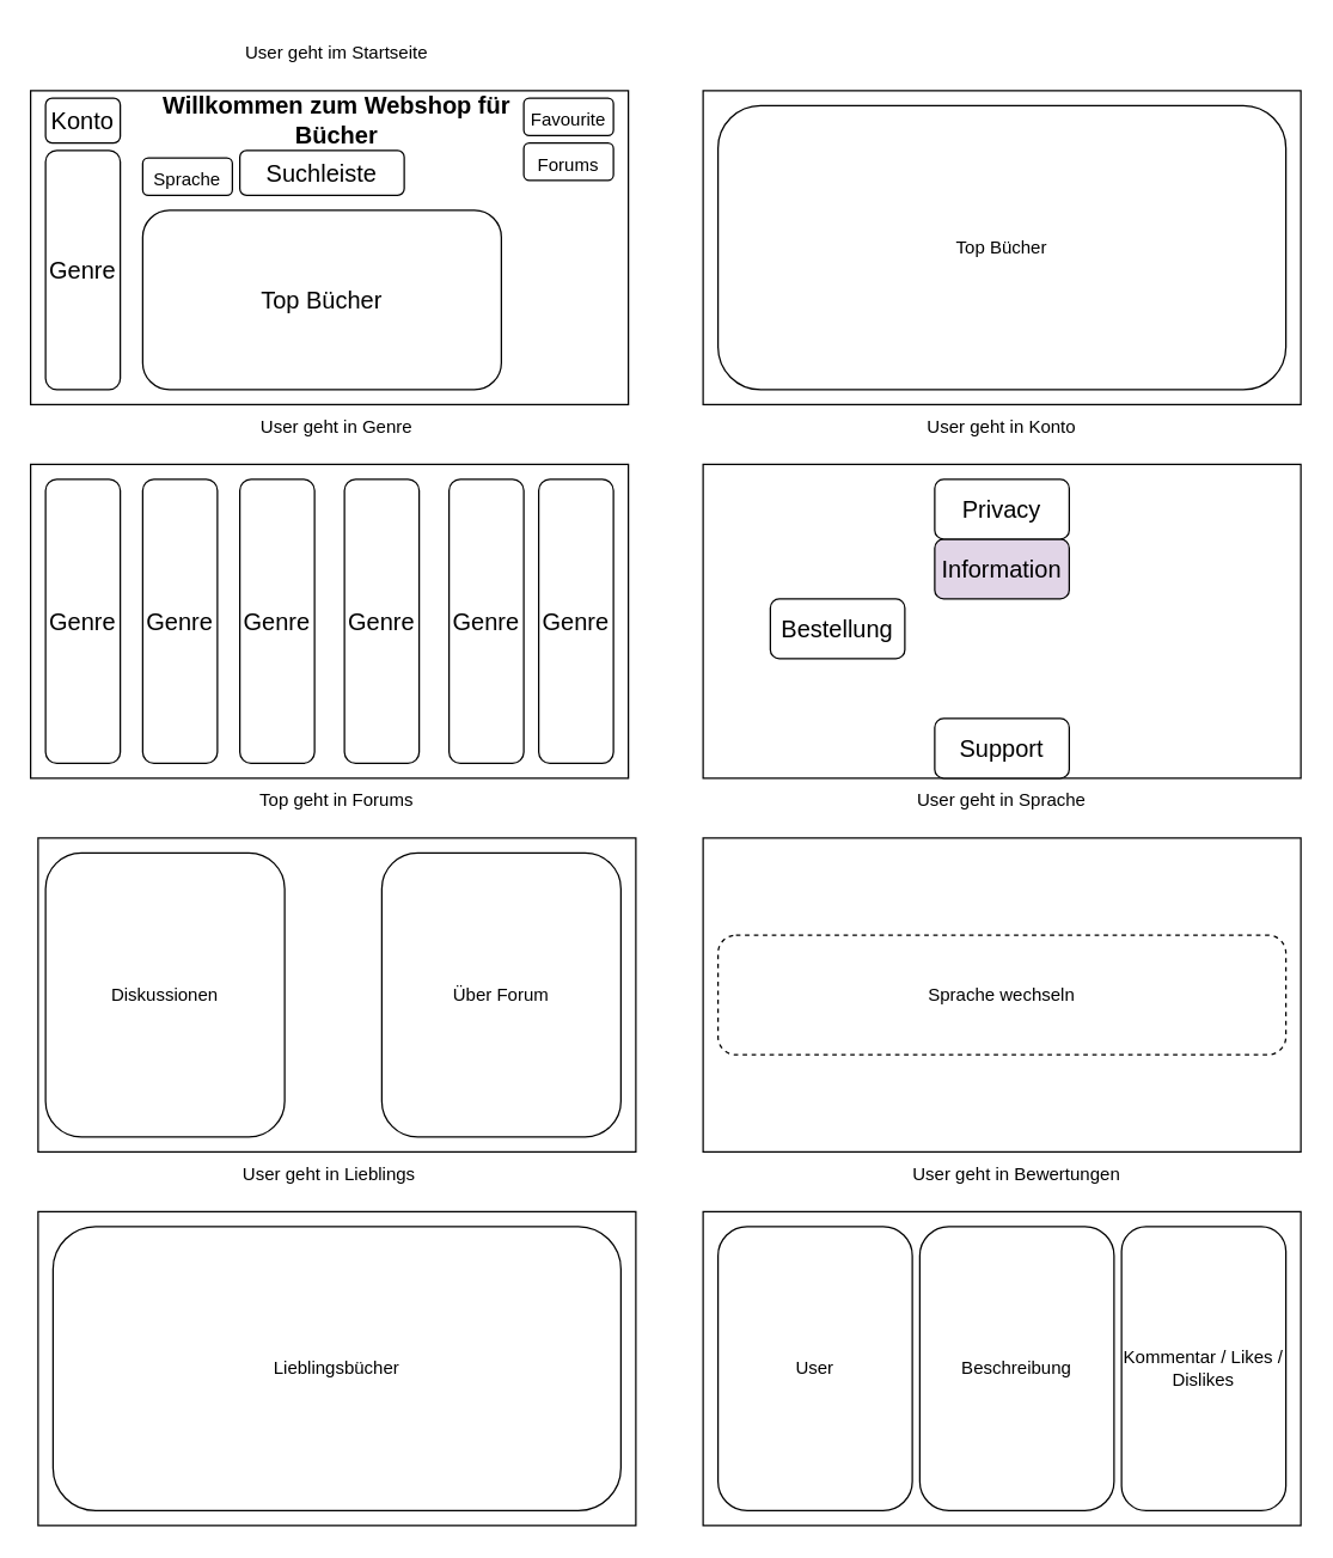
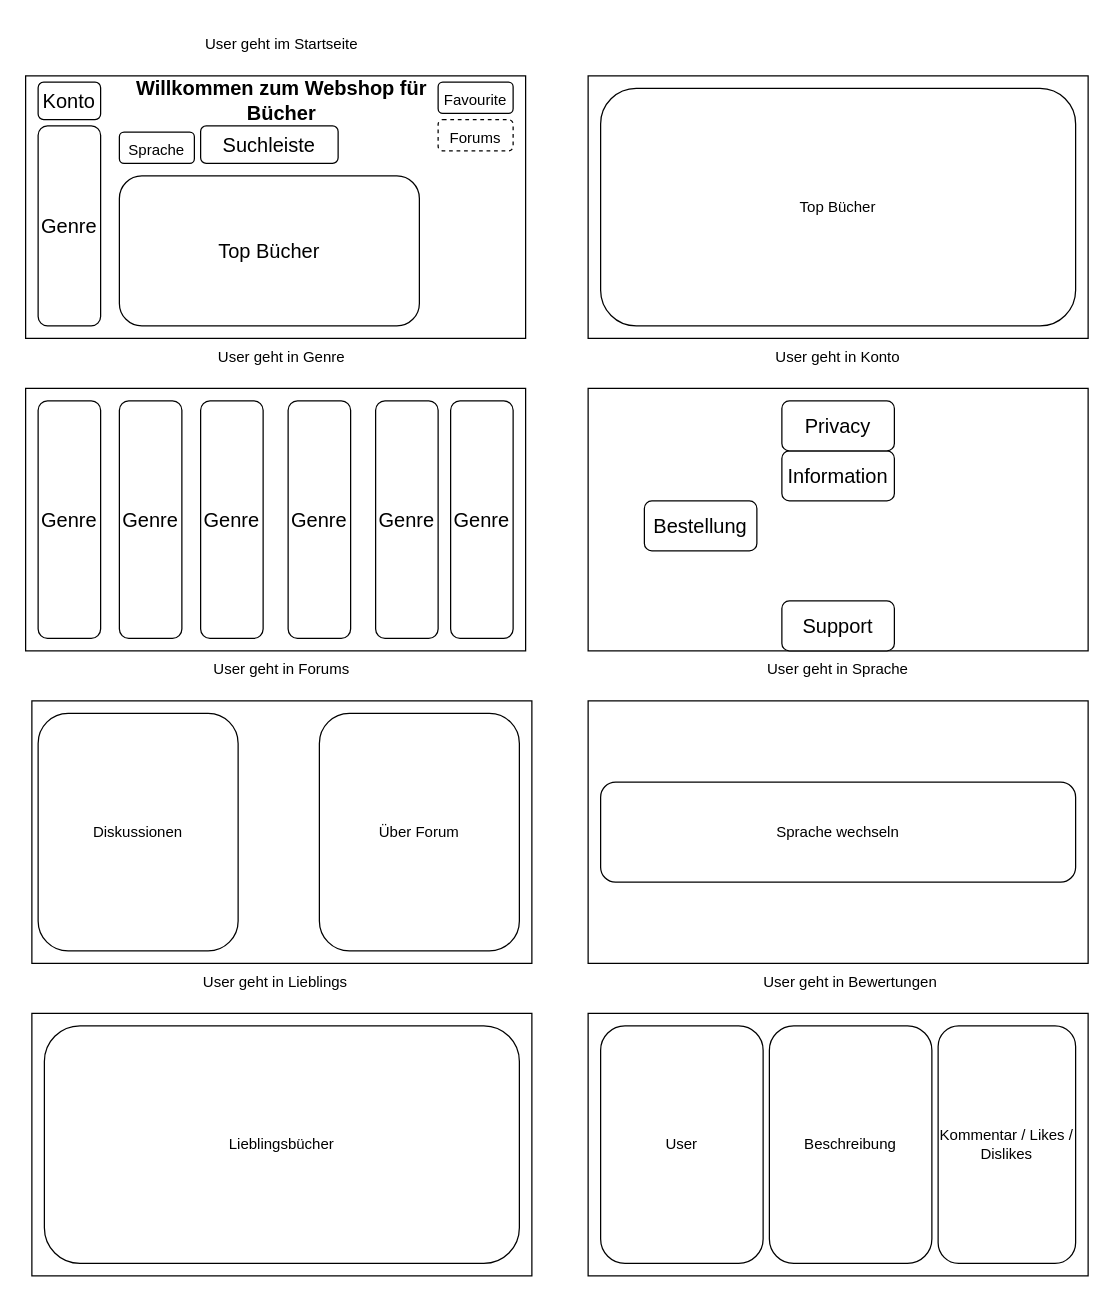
  <mxCell id="0" />
  <mxCell id="1" parent="0" />
  <mxCell id="2" value="" style="rounded=0;whiteSpace=wrap;html=1;" parent="1" vertex="1"><mxGeometry y="60" width="400" height="210" as="geometry" x="20" /></mxCell>
  <mxCell id="3" value="&lt;b&gt;&lt;font style=&quot;font-size: 16px;&quot;&gt;Willkommen zum Webshop für Bücher&lt;/font&gt;&lt;/b&gt;" style="text;html=1;strokeColor=none;fillColor=none;align=center;verticalAlign=middle;whiteSpace=wrap;rounded=0;" parent="1" vertex="1"><mxGeometry x="80" y="70" width="290" height="20" as="geometry" /></mxCell>
  <mxCell id="4" value="Suchleiste" style="rounded=1;whiteSpace=wrap;html=1;fontSize=16;" parent="1" vertex="1"><mxGeometry x="160" y="100" width="110" height="30" as="geometry" /></mxCell>
  <mxCell id="5" value="Top Bücher" style="rounded=1;whiteSpace=wrap;html=1;fontSize=16;" parent="1" vertex="1"><mxGeometry x="95" y="140" width="240" height="120" as="geometry" /></mxCell>
  <mxCell id="6" value="Genre" style="rounded=1;whiteSpace=wrap;html=1;fontSize=16;" parent="1" vertex="1"><mxGeometry x="30" y="100" width="50" height="160" as="geometry" /></mxCell>
  <mxCell id="7" value="Konto" style="rounded=1;whiteSpace=wrap;html=1;fontSize=16;" parent="1" vertex="1"><mxGeometry x="30" y="65" width="50" height="30" as="geometry" /></mxCell>
  <mxCell id="8" value="&lt;font style=&quot;font-size: 12px;&quot;&gt;Favourite&lt;/font&gt;" style="rounded=1;whiteSpace=wrap;html=1;fontSize=16;" parent="1" vertex="1"><mxGeometry x="350" y="65" width="60" height="25" as="geometry" /></mxCell>
- <mxCell id="9" value="&lt;font style=&quot;font-size: 12px;&quot;&gt;Forums&lt;/font&gt;" style="rounded=1;whiteSpace=wrap;html=1;fontSize=16;" parent="1" vertex="1"><mxGeometry x="350" y="95" width="60" height="25" as="geometry" /></mxCell>
+ <mxCell id="9" value="&lt;font style=&quot;font-size: 12px;&quot;&gt;Forums&lt;/font&gt;" style="rounded=1;whiteSpace=wrap;html=1;fontSize=16;dashed=1;" parent="1" vertex="1"><mxGeometry x="350" y="95" width="60" height="25" as="geometry" /></mxCell>
  <mxCell id="10" value="&lt;font style=&quot;font-size: 12px;&quot;&gt;Sprache&lt;/font&gt;" style="rounded=1;whiteSpace=wrap;html=1;fontSize=16;" parent="1" vertex="1"><mxGeometry x="95" y="105" width="60" height="25" as="geometry" /></mxCell>
  <mxCell id="11" value="User geht im Startseite" style="text;html=1;strokeColor=none;fillColor=none;align=center;verticalAlign=middle;whiteSpace=wrap;rounded=0;fontSize=12;" parent="1" vertex="1"><mxGeometry x="85" width="280" height="30" as="geometry" y="20" /></mxCell>
  <mxCell id="12" value="" style="rounded=0;whiteSpace=wrap;html=1;" parent="1" vertex="1"><mxGeometry x="470" y="60" width="400" height="210" as="geometry" /></mxCell>
  <mxCell id="13" value="Top Bücher" style="rounded=1;whiteSpace=wrap;html=1;fontSize=12;" parent="1" vertex="1"><mxGeometry x="480" y="70" width="380" height="190" as="geometry" /></mxCell>
  <mxCell id="14" value="" style="rounded=0;whiteSpace=wrap;html=1;" parent="1" vertex="1"><mxGeometry y="310" width="400" height="210" as="geometry" x="20" /></mxCell>
  <mxCell id="15" value="User geht in Genre" style="text;html=1;strokeColor=none;fillColor=none;align=center;verticalAlign=middle;whiteSpace=wrap;rounded=0;fontSize=12;" parent="1" vertex="1"><mxGeometry x="85" y="270" width="280" height="30" as="geometry" /></mxCell>
  <mxCell id="16" value="Genre" style="rounded=1;whiteSpace=wrap;html=1;fontSize=16;" parent="1" vertex="1"><mxGeometry x="30" y="320" width="50" height="190" as="geometry" /></mxCell>
  <mxCell id="17" value="Genre" style="rounded=1;whiteSpace=wrap;html=1;fontSize=16;" parent="1" vertex="1"><mxGeometry x="95" y="320" width="50" height="190" as="geometry" /></mxCell>
  <mxCell id="18" value="Genre" style="rounded=1;whiteSpace=wrap;html=1;fontSize=16;" parent="1" vertex="1"><mxGeometry x="160" y="320" width="50" height="190" as="geometry" /></mxCell>
  <mxCell id="19" value="Genre" style="rounded=1;whiteSpace=wrap;html=1;fontSize=16;" parent="1" vertex="1"><mxGeometry x="230" y="320" width="50" height="190" as="geometry" /></mxCell>
  <mxCell id="20" value="Genre" style="rounded=1;whiteSpace=wrap;html=1;fontSize=16;" parent="1" vertex="1"><mxGeometry x="300" y="320" width="50" height="190" as="geometry" /></mxCell>
  <mxCell id="21" value="Genre" style="rounded=1;whiteSpace=wrap;html=1;fontSize=16;" parent="1" vertex="1"><mxGeometry x="360" y="320" width="50" height="190" as="geometry" /></mxCell>
  <mxCell id="22" value="User geht in Konto" style="text;html=1;strokeColor=none;fillColor=none;align=center;verticalAlign=middle;whiteSpace=wrap;rounded=0;fontSize=12;" parent="1" vertex="1"><mxGeometry x="530" y="270" width="280" height="30" as="geometry" /></mxCell>
  <mxCell id="23" value="" style="rounded=0;whiteSpace=wrap;html=1;" parent="1" vertex="1"><mxGeometry x="470" y="310" width="400" height="210" as="geometry" /></mxCell>
- <mxCell id="24" value="Information" style="rounded=1;whiteSpace=wrap;html=1;fontSize=16;fillColor=#e1d5e7;" parent="1" vertex="1"><mxGeometry x="625" y="360" width="90" height="40" as="geometry" /></mxCell>
+ <mxCell id="24" value="Information" style="rounded=1;whiteSpace=wrap;html=1;fontSize=16;" parent="1" vertex="1"><mxGeometry x="625" y="360" width="90" height="40" as="geometry" /></mxCell>
  <mxCell id="25" value="Bestellung" style="rounded=1;whiteSpace=wrap;html=1;fontSize=16;" parent="1" vertex="1"><mxGeometry x="515" y="400" width="90" height="40" as="geometry" /></mxCell>
  <mxCell id="26" value="Support" style="rounded=1;whiteSpace=wrap;html=1;fontSize=16;" parent="1" vertex="1"><mxGeometry x="625" y="480" width="90" height="40" as="geometry" /></mxCell>
  <mxCell id="27" value="Privacy" style="rounded=1;whiteSpace=wrap;html=1;fontSize=16;" parent="1" vertex="1"><mxGeometry x="625" y="320" width="90" height="40" as="geometry" /></mxCell>
  <mxCell id="28" value="" style="rounded=0;whiteSpace=wrap;html=1;" parent="1" vertex="1"><mxGeometry x="25" y="560" width="400" height="210" as="geometry" /></mxCell>
- <mxCell id="29" value="Top geht in Forums" style="text;html=1;strokeColor=none;fillColor=none;align=center;verticalAlign=middle;whiteSpace=wrap;rounded=0;fontSize=12;" parent="1" vertex="1"><mxGeometry x="85" y="520" width="280" height="30" as="geometry" /></mxCell>
+ <mxCell id="29" value="User geht in Forums" style="text;html=1;strokeColor=none;fillColor=none;align=center;verticalAlign=middle;whiteSpace=wrap;rounded=0;fontSize=12;" parent="1" vertex="1"><mxGeometry x="85" y="520" width="280" height="30" as="geometry" /></mxCell>
  <mxCell id="30" value="User geht in Sprache" style="text;html=1;strokeColor=none;fillColor=none;align=center;verticalAlign=middle;whiteSpace=wrap;rounded=0;fontSize=12;" parent="1" vertex="1"><mxGeometry x="530" y="520" width="280" height="30" as="geometry" /></mxCell>
  <mxCell id="31" value="" style="rounded=0;whiteSpace=wrap;html=1;" parent="1" vertex="1"><mxGeometry x="470" y="560" width="400" height="210" as="geometry" /></mxCell>
  <mxCell id="32" value="User geht in Lieblings" style="text;html=1;strokeColor=none;fillColor=none;align=center;verticalAlign=middle;whiteSpace=wrap;rounded=0;fontSize=12;" parent="1" vertex="1"><mxGeometry x="80" y="770" width="280" height="30" as="geometry" /></mxCell>
  <mxCell id="33" value="" style="rounded=0;whiteSpace=wrap;html=1;" parent="1" vertex="1"><mxGeometry x="25" y="810" width="400" height="210" as="geometry" /></mxCell>
  <mxCell id="34" value="User geht in Bewertungen" style="text;html=1;strokeColor=none;fillColor=none;align=center;verticalAlign=middle;whiteSpace=wrap;rounded=0;fontSize=12;" parent="1" vertex="1"><mxGeometry x="540" y="770" width="280" height="30" as="geometry" /></mxCell>
  <mxCell id="35" value="" style="rounded=0;whiteSpace=wrap;html=1;" parent="1" vertex="1"><mxGeometry x="470" y="810" width="400" height="210" as="geometry" /></mxCell>
  <mxCell id="36" value="Lieblingsbücher" style="rounded=1;whiteSpace=wrap;html=1;fontSize=12;" parent="1" vertex="1"><mxGeometry x="35" y="820" width="380" height="190" as="geometry" /></mxCell>
  <mxCell id="37" value="Diskussionen" style="rounded=1;whiteSpace=wrap;html=1;fontSize=12;" parent="1" vertex="1"><mxGeometry x="30" y="570" width="160" height="190" as="geometry" /></mxCell>
  <mxCell id="38" value="Über Forum" style="rounded=1;whiteSpace=wrap;html=1;fontSize=12;" parent="1" vertex="1"><mxGeometry x="255" y="570" width="160" height="190" as="geometry" /></mxCell>
- <mxCell id="39" value="Sprache wechseln" style="rounded=1;whiteSpace=wrap;html=1;fontSize=12;dashed=1;" parent="1" vertex="1"><mxGeometry x="480" y="625" width="380" height="80" as="geometry" /></mxCell>
+ <mxCell id="39" value="Sprache wechseln" style="rounded=1;whiteSpace=wrap;html=1;fontSize=12;" parent="1" vertex="1"><mxGeometry x="480" y="625" width="380" height="80" as="geometry" /></mxCell>
  <mxCell id="40" value="User" style="rounded=1;whiteSpace=wrap;html=1;fontSize=12;" parent="1" vertex="1"><mxGeometry x="480" y="820" width="130" height="190" as="geometry" /></mxCell>
  <mxCell id="41" value="Kommentar / Likes / Dislikes" style="rounded=1;whiteSpace=wrap;html=1;fontSize=12;" parent="1" vertex="1"><mxGeometry x="750" y="820" width="110" height="190" as="geometry" /></mxCell>
  <mxCell id="42" value="Beschreibung" style="rounded=1;whiteSpace=wrap;html=1;fontSize=12;" vertex="1" parent="1"><mxGeometry x="615" y="820" width="130" height="190" as="geometry" /></mxCell>
